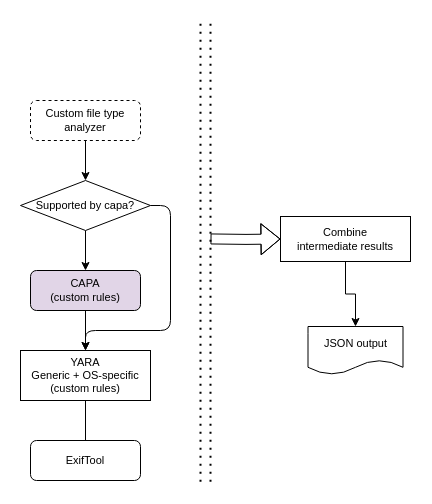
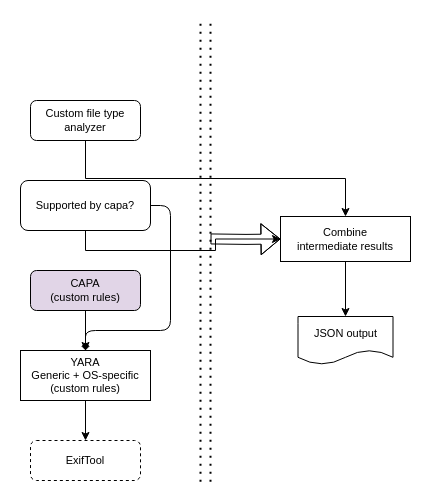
  <mxCell id="0" />
  <mxCell id="1" parent="0" />
- <mxCell id="2" style="edgeStyle=orthogonalEdgeStyle;rounded=0;orthogonalLoop=1;jettySize=auto;html=1;exitX=0.5;exitY=1;exitDx=0;exitDy=0;entryX=0.5;entryY=0;entryDx=0;entryDy=0;fontSize=11;" edge="1" parent="1" source="3" target="6"><mxGeometry relative="1" as="geometry" /></mxCell>
- <mxCell id="3" value="Custom file type analyzer" style="rounded=1;whiteSpace=wrap;html=1;fontSize=11;dashed=1;" vertex="1" parent="1"><mxGeometry x="30" y="100" width="110" height="40" as="geometry" /></mxCell>
- <mxCell id="4" style="edgeStyle=orthogonalEdgeStyle;rounded=0;orthogonalLoop=1;jettySize=auto;html=1;exitX=0.5;exitY=1;exitDx=0;exitDy=0;entryX=0.5;entryY=0;entryDx=0;entryDy=0;fontSize=11;" edge="1" parent="1" source="6" target="8"><mxGeometry relative="1" as="geometry" /></mxCell>
- <mxCell id="5" style="edgeStyle=orthogonalEdgeStyle;rounded=1;orthogonalLoop=1;jettySize=auto;html=1;exitX=1;exitY=0.5;exitDx=0;exitDy=0;entryX=0.5;entryY=0;entryDx=0;entryDy=0;fontSize=11;" edge="1" parent="1" source="6" target="10"><mxGeometry relative="1" as="geometry"><Array as="points"><mxPoint x="170" y="205" /><mxPoint x="170" y="330" /><mxPoint x="85" y="330" /></Array></mxGeometry></mxCell>
- <mxCell id="6" value="&lt;font style=&quot;font-size: 11px;&quot;&gt;Supported by capa?&lt;/font&gt;" style="rhombus;whiteSpace=wrap;html=1;fontSize=11;" vertex="1" parent="1"><mxGeometry x="20" y="180" width="130" height="50" as="geometry" /></mxCell>
+ <mxCell id="2" style="edgeStyle=orthogonalEdgeStyle;rounded=0;orthogonalLoop=1;jettySize=auto;html=1;exitX=0.5;exitY=1;exitDx=0;exitDy=0;fontSize=11;" edge="1" parent="1" source="3" target="14"><mxGeometry relative="1" as="geometry" /></mxCell>
+ <mxCell id="3" value="Custom file type analyzer" style="rounded=1;whiteSpace=wrap;html=1;fontSize=11;" vertex="1" parent="1"><mxGeometry x="30" y="100" width="110" height="40" as="geometry" /></mxCell>
+ <mxCell id="4" style="edgeStyle=orthogonalEdgeStyle;rounded=0;orthogonalLoop=1;jettySize=auto;html=1;exitX=0.5;exitY=1;exitDx=0;exitDy=0;fontSize=11;" edge="1" parent="1" source="6" target="14"><mxGeometry relative="1" as="geometry" /></mxCell>
+ <mxCell id="5" style="edgeStyle=orthogonalEdgeStyle;rounded=1;orthogonalLoop=1;jettySize=auto;html=1;exitX=1;exitY=0.5;exitDx=0;exitDy=0;entryX=0.5;entryY=0;entryDx=0;entryDy=0;fontSize=11;endArrow=diamond;" edge="1" parent="1" source="6" target="10"><mxGeometry relative="1" as="geometry"><Array as="points"><mxPoint x="170" y="205" /><mxPoint x="170" y="330" /><mxPoint x="85" y="330" /></Array></mxGeometry></mxCell>
+ <mxCell id="6" value="&lt;font style=&quot;font-size: 11px;&quot;&gt;Supported by capa?&lt;/font&gt;" style="whiteSpace=wrap;html=1;fontSize=11;rounded=1;" vertex="1" parent="1"><mxGeometry x="20" y="180" width="130" height="50" as="geometry" /></mxCell>
  <mxCell id="7" style="edgeStyle=orthogonalEdgeStyle;rounded=0;orthogonalLoop=1;jettySize=auto;html=1;exitX=0.5;exitY=1;exitDx=0;exitDy=0;entryX=0.5;entryY=0;entryDx=0;entryDy=0;fontSize=11;" edge="1" parent="1" source="8" target="10"><mxGeometry relative="1" as="geometry" /></mxCell>
  <mxCell id="8" value="CAPA&lt;br style=&quot;font-size: 11px;&quot;&gt;(custom rules)" style="rounded=1;whiteSpace=wrap;html=1;fontSize=11;fillColor=#e1d5e7;" vertex="1" parent="1"><mxGeometry x="30" y="270" width="110" height="40" as="geometry" /></mxCell>
- <mxCell id="9" style="edgeStyle=orthogonalEdgeStyle;rounded=0;orthogonalLoop=1;jettySize=auto;html=1;exitX=0.5;exitY=1;exitDx=0;exitDy=0;entryX=0.5;entryY=0;entryDx=0;entryDy=0;fontSize=11;endArrow=none;" edge="1" parent="1" source="10" target="11"><mxGeometry relative="1" as="geometry" /></mxCell>
+ <mxCell id="9" style="edgeStyle=orthogonalEdgeStyle;rounded=0;orthogonalLoop=1;jettySize=auto;html=1;exitX=0.5;exitY=1;exitDx=0;exitDy=0;entryX=0.5;entryY=0;entryDx=0;entryDy=0;fontSize=11;" edge="1" parent="1" source="10" target="11"><mxGeometry relative="1" as="geometry" /></mxCell>
  <mxCell id="10" value="YARA&lt;br style=&quot;font-size: 11px;&quot;&gt;Generic + OS-specific&lt;br style=&quot;font-size: 11px;&quot;&gt;(custom rules)" style="whiteSpace=wrap;html=1;fontSize=11;rounded=0;" vertex="1" parent="1"><mxGeometry x="20" y="350" width="130" height="50" as="geometry" /></mxCell>
- <mxCell id="11" value="ExifTool" style="rounded=1;whiteSpace=wrap;html=1;fontSize=11;" vertex="1" parent="1"><mxGeometry x="30" y="440" width="110" height="40" as="geometry" /></mxCell>
+ <mxCell id="11" value="ExifTool" style="rounded=1;whiteSpace=wrap;html=1;fontSize=11;dashed=1;" vertex="1" parent="1"><mxGeometry x="30" y="440" width="110" height="40" as="geometry" /></mxCell>
  <mxCell id="12" value="" style="edgeStyle=orthogonalEdgeStyle;rounded=0;orthogonalLoop=1;jettySize=auto;html=1;" edge="1" parent="1" source="14" target="15"><mxGeometry relative="1" as="geometry" /></mxCell>
  <mxCell id="13" style="edgeStyle=orthogonalEdgeStyle;rounded=0;orthogonalLoop=1;jettySize=auto;html=1;exitX=0;exitY=0.5;exitDx=0;exitDy=0;entryX=0;entryY=0.5;entryDx=0;entryDy=0;shape=flexArrow;" edge="1" parent="1" target="14"><mxGeometry relative="1" as="geometry"><mxPoint x="210" y="238.429" as="sourcePoint" /></mxGeometry></mxCell>
  <mxCell id="14" value="Combine&lt;br style=&quot;font-size: 11px;&quot;&gt;intermediate results" style="rounded=0;whiteSpace=wrap;html=1;fontSize=11;" vertex="1" parent="1"><mxGeometry x="280" y="216" width="130" height="45" as="geometry" /></mxCell>
- <mxCell id="15" value="JSON output" style="shape=document;whiteSpace=wrap;html=1;boundedLbl=1;fontSize=11;rounded=0;" vertex="1" parent="1"><mxGeometry x="307.5" y="326" width="95" height="48" as="geometry" /></mxCell>
+ <mxCell id="15" value="JSON output" style="shape=document;whiteSpace=wrap;html=1;boundedLbl=1;fontSize=11;rounded=0;" vertex="1" parent="1"><mxGeometry x="297.5" y="316" width="95" height="48" as="geometry" /></mxCell>
  <mxCell id="16" value="" style="endArrow=none;dashed=1;html=1;dashPattern=1 3;strokeWidth=2;rounded=0;" edge="1" parent="1"><mxGeometry width="50" height="50" relative="1" as="geometry"><mxPoint x="200" y="481.143" as="sourcePoint" /><mxPoint x="200" y="20" as="targetPoint" /></mxGeometry></mxCell>
  <mxCell id="17" value="" style="endArrow=none;dashed=1;html=1;dashPattern=1 3;strokeWidth=2;rounded=0;" edge="1" parent="1"><mxGeometry width="50" height="50" relative="1" as="geometry"><mxPoint x="210" y="481.143" as="sourcePoint" /><mxPoint x="210" y="20" as="targetPoint" /></mxGeometry></mxCell>
